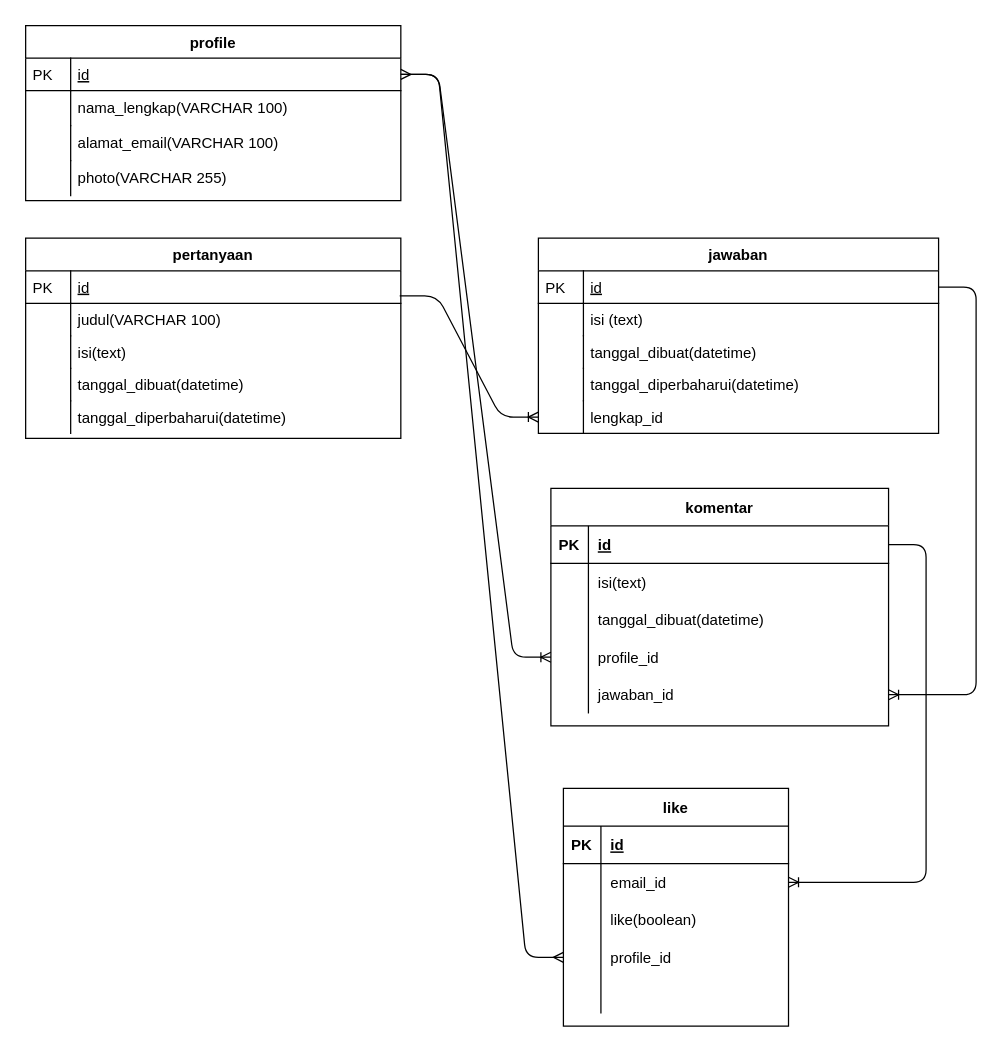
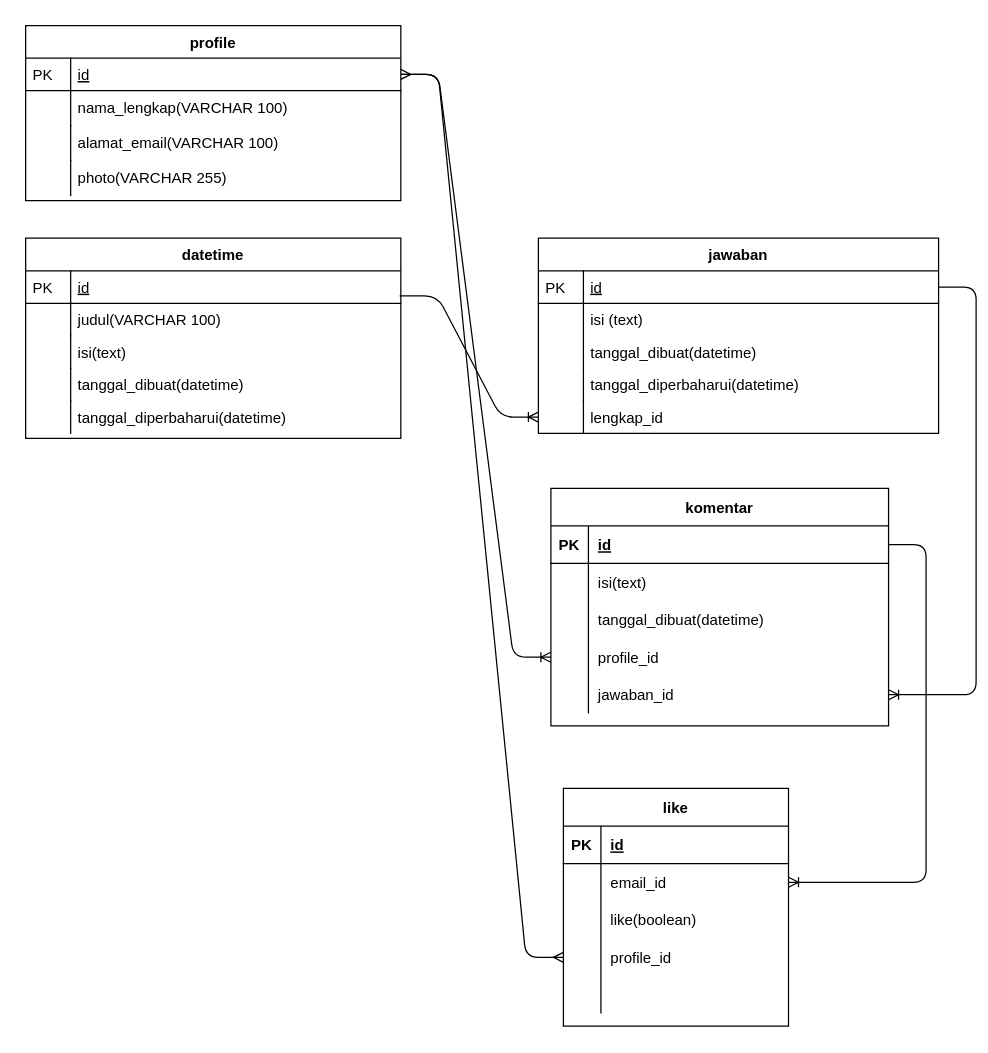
  <mxCell id="0" />
  <mxCell id="1" parent="0" />
  <mxCell id="2" value="profile" style="swimlane;fontStyle=1;childLayout=stackLayout;horizontal=1;startSize=26;horizontalStack=0;resizeParent=1;resizeLast=0;collapsible=1;marginBottom=0;rounded=0;shadow=0;strokeWidth=1;" parent="1" vertex="1"><mxGeometry x="20" y="20" width="300" height="140" as="geometry"><mxRectangle x="20" y="80" width="160" height="26" as="alternateBounds" /></mxGeometry></mxCell>
  <mxCell id="3" value="id" style="shape=partialRectangle;top=0;left=0;right=0;bottom=1;align=left;verticalAlign=top;fillColor=none;spacingLeft=40;spacingRight=4;overflow=hidden;rotatable=0;points=[[0,0.5],[1,0.5]];portConstraint=eastwest;dropTarget=0;rounded=0;shadow=0;strokeWidth=1;fontStyle=4" parent="2" vertex="1"><mxGeometry y="26" width="300" height="26" as="geometry" /></mxCell>
  <mxCell id="4" value="PK" style="shape=partialRectangle;top=0;left=0;bottom=0;fillColor=none;align=left;verticalAlign=top;spacingLeft=4;spacingRight=4;overflow=hidden;rotatable=0;points=[];portConstraint=eastwest;part=1;" parent="3" vertex="1" connectable="0"><mxGeometry width="36" height="26" as="geometry" /></mxCell>
  <mxCell id="5" value="nama_lengkap(VARCHAR 100)" style="shape=partialRectangle;top=0;left=0;right=0;bottom=0;align=left;verticalAlign=top;fillColor=none;spacingLeft=40;spacingRight=4;overflow=hidden;rotatable=0;points=[[0,0.5],[1,0.5]];portConstraint=eastwest;dropTarget=0;rounded=0;shadow=0;strokeWidth=1;" parent="2" vertex="1"><mxGeometry y="52" width="300" height="28" as="geometry" /></mxCell>
  <mxCell id="6" value="" style="shape=partialRectangle;top=0;left=0;bottom=0;fillColor=none;align=left;verticalAlign=top;spacingLeft=4;spacingRight=4;overflow=hidden;rotatable=0;points=[];portConstraint=eastwest;part=1;" parent="5" vertex="1" connectable="0"><mxGeometry width="36" height="28.0" as="geometry" /></mxCell>
  <mxCell id="7" value="alamat_email(VARCHAR 100)" style="shape=partialRectangle;top=0;left=0;right=0;bottom=0;align=left;verticalAlign=top;fillColor=none;spacingLeft=40;spacingRight=4;overflow=hidden;rotatable=0;points=[[0,0.5],[1,0.5]];portConstraint=eastwest;dropTarget=0;rounded=0;shadow=0;strokeWidth=1;" vertex="1" parent="2"><mxGeometry y="80" width="300" height="28" as="geometry" /></mxCell>
  <mxCell id="8" value="" style="shape=partialRectangle;top=0;left=0;bottom=0;fillColor=none;align=left;verticalAlign=top;spacingLeft=4;spacingRight=4;overflow=hidden;rotatable=0;points=[];portConstraint=eastwest;part=1;" vertex="1" connectable="0" parent="7"><mxGeometry width="36" height="28.0" as="geometry" /></mxCell>
  <mxCell id="9" value="photo(VARCHAR 255)" style="shape=partialRectangle;top=0;left=0;right=0;bottom=0;align=left;verticalAlign=top;fillColor=none;spacingLeft=40;spacingRight=4;overflow=hidden;rotatable=0;points=[[0,0.5],[1,0.5]];portConstraint=eastwest;dropTarget=0;rounded=0;shadow=0;strokeWidth=1;" vertex="1" parent="2"><mxGeometry y="108" width="300" height="28" as="geometry" /></mxCell>
  <mxCell id="10" value="" style="shape=partialRectangle;top=0;left=0;bottom=0;fillColor=none;align=left;verticalAlign=top;spacingLeft=4;spacingRight=4;overflow=hidden;rotatable=0;points=[];portConstraint=eastwest;part=1;" vertex="1" connectable="0" parent="9"><mxGeometry width="36" height="28.0" as="geometry" /></mxCell>
- <mxCell id="11" value="pertanyaan" style="swimlane;fontStyle=1;childLayout=stackLayout;horizontal=1;startSize=26;horizontalStack=0;resizeParent=1;resizeLast=0;collapsible=1;marginBottom=0;rounded=0;shadow=0;strokeWidth=1;" parent="1" vertex="1"><mxGeometry x="20" y="190" width="300" height="160" as="geometry"><mxRectangle x="260" y="80" width="160" height="26" as="alternateBounds" /></mxGeometry></mxCell>
+ <mxCell id="11" value="datetime" style="swimlane;fontStyle=1;childLayout=stackLayout;horizontal=1;startSize=26;horizontalStack=0;resizeParent=1;resizeLast=0;collapsible=1;marginBottom=0;rounded=0;shadow=0;strokeWidth=1;" parent="1" vertex="1"><mxGeometry x="20" y="190" width="300" height="160" as="geometry"><mxRectangle x="260" y="80" width="160" height="26" as="alternateBounds" /></mxGeometry></mxCell>
  <mxCell id="12" value="id" style="shape=partialRectangle;top=0;left=0;right=0;bottom=1;align=left;verticalAlign=top;fillColor=none;spacingLeft=40;spacingRight=4;overflow=hidden;rotatable=0;points=[[0,0.5],[1,0.5]];portConstraint=eastwest;dropTarget=0;rounded=0;shadow=0;strokeWidth=1;fontStyle=4" parent="11" vertex="1"><mxGeometry y="26" width="300" height="26" as="geometry" /></mxCell>
  <mxCell id="13" value="PK" style="shape=partialRectangle;top=0;left=0;bottom=0;fillColor=none;align=left;verticalAlign=top;spacingLeft=4;spacingRight=4;overflow=hidden;rotatable=0;points=[];portConstraint=eastwest;part=1;" parent="12" vertex="1" connectable="0"><mxGeometry width="36" height="26" as="geometry" /></mxCell>
  <mxCell id="14" value="judul(VARCHAR 100)" style="shape=partialRectangle;top=0;left=0;right=0;bottom=0;align=left;verticalAlign=top;fillColor=none;spacingLeft=40;spacingRight=4;overflow=hidden;rotatable=0;points=[[0,0.5],[1,0.5]];portConstraint=eastwest;dropTarget=0;rounded=0;shadow=0;strokeWidth=1;" parent="11" vertex="1"><mxGeometry y="52" width="300" height="26" as="geometry" /></mxCell>
  <mxCell id="15" value="" style="shape=partialRectangle;top=0;left=0;bottom=0;fillColor=none;align=left;verticalAlign=top;spacingLeft=4;spacingRight=4;overflow=hidden;rotatable=0;points=[];portConstraint=eastwest;part=1;" parent="14" vertex="1" connectable="0"><mxGeometry width="36" height="26" as="geometry" /></mxCell>
  <mxCell id="16" value="isi(text)" style="shape=partialRectangle;top=0;left=0;right=0;bottom=0;align=left;verticalAlign=top;fillColor=none;spacingLeft=40;spacingRight=4;overflow=hidden;rotatable=0;points=[[0,0.5],[1,0.5]];portConstraint=eastwest;dropTarget=0;rounded=0;shadow=0;strokeWidth=1;" parent="11" vertex="1"><mxGeometry y="78" width="300" height="26" as="geometry" /></mxCell>
  <mxCell id="17" value="" style="shape=partialRectangle;top=0;left=0;bottom=0;fillColor=none;align=left;verticalAlign=top;spacingLeft=4;spacingRight=4;overflow=hidden;rotatable=0;points=[];portConstraint=eastwest;part=1;" parent="16" vertex="1" connectable="0"><mxGeometry width="36" height="26" as="geometry" /></mxCell>
  <mxCell id="18" value="tanggal_dibuat(datetime)" style="shape=partialRectangle;top=0;left=0;right=0;bottom=0;align=left;verticalAlign=top;fillColor=none;spacingLeft=40;spacingRight=4;overflow=hidden;rotatable=0;points=[[0,0.5],[1,0.5]];portConstraint=eastwest;dropTarget=0;rounded=0;shadow=0;strokeWidth=1;" vertex="1" parent="11"><mxGeometry y="104" width="300" height="26" as="geometry" /></mxCell>
  <mxCell id="19" value="" style="shape=partialRectangle;top=0;left=0;bottom=0;fillColor=none;align=left;verticalAlign=top;spacingLeft=4;spacingRight=4;overflow=hidden;rotatable=0;points=[];portConstraint=eastwest;part=1;" vertex="1" connectable="0" parent="18"><mxGeometry width="36" height="26" as="geometry" /></mxCell>
  <mxCell id="20" value="tanggal_diperbaharui(datetime)" style="shape=partialRectangle;top=0;left=0;right=0;bottom=0;align=left;verticalAlign=top;fillColor=none;spacingLeft=40;spacingRight=4;overflow=hidden;rotatable=0;points=[[0,0.5],[1,0.5]];portConstraint=eastwest;dropTarget=0;rounded=0;shadow=0;strokeWidth=1;" vertex="1" parent="11"><mxGeometry y="130" width="300" height="26" as="geometry" /></mxCell>
  <mxCell id="21" value="" style="shape=partialRectangle;top=0;left=0;bottom=0;fillColor=none;align=left;verticalAlign=top;spacingLeft=4;spacingRight=4;overflow=hidden;rotatable=0;points=[];portConstraint=eastwest;part=1;" vertex="1" connectable="0" parent="20"><mxGeometry width="36" height="26" as="geometry" /></mxCell>
  <mxCell id="22" value="jawaban" style="swimlane;fontStyle=1;childLayout=stackLayout;horizontal=1;startSize=26;horizontalStack=0;resizeParent=1;resizeLast=0;collapsible=1;marginBottom=0;rounded=0;shadow=0;strokeWidth=1;" parent="1" vertex="1"><mxGeometry x="430" y="190" width="320" height="156" as="geometry"><mxRectangle x="260" y="270" width="160" height="26" as="alternateBounds" /></mxGeometry></mxCell>
  <mxCell id="23" value="id" style="shape=partialRectangle;top=0;left=0;right=0;bottom=1;align=left;verticalAlign=top;fillColor=none;spacingLeft=40;spacingRight=4;overflow=hidden;rotatable=0;points=[[0,0.5],[1,0.5]];portConstraint=eastwest;dropTarget=0;rounded=0;shadow=0;strokeWidth=1;fontStyle=4" parent="22" vertex="1"><mxGeometry y="26" width="320" height="26" as="geometry" /></mxCell>
  <mxCell id="24" value="PK" style="shape=partialRectangle;top=0;left=0;bottom=0;fillColor=none;align=left;verticalAlign=top;spacingLeft=4;spacingRight=4;overflow=hidden;rotatable=0;points=[];portConstraint=eastwest;part=1;" parent="23" vertex="1" connectable="0"><mxGeometry width="36" height="26" as="geometry" /></mxCell>
  <mxCell id="25" value="isi (text)" style="shape=partialRectangle;top=0;left=0;right=0;bottom=0;align=left;verticalAlign=top;fillColor=none;spacingLeft=40;spacingRight=4;overflow=hidden;rotatable=0;points=[[0,0.5],[1,0.5]];portConstraint=eastwest;dropTarget=0;rounded=0;shadow=0;strokeWidth=1;" parent="22" vertex="1"><mxGeometry y="52" width="320" height="26" as="geometry" /></mxCell>
  <mxCell id="26" value="" style="shape=partialRectangle;top=0;left=0;bottom=0;fillColor=none;align=left;verticalAlign=top;spacingLeft=4;spacingRight=4;overflow=hidden;rotatable=0;points=[];portConstraint=eastwest;part=1;" parent="25" vertex="1" connectable="0"><mxGeometry width="36" height="26" as="geometry" /></mxCell>
  <mxCell id="27" value="tanggal_dibuat(datetime)" style="shape=partialRectangle;top=0;left=0;right=0;bottom=0;align=left;verticalAlign=top;fillColor=none;spacingLeft=40;spacingRight=4;overflow=hidden;rotatable=0;points=[[0,0.5],[1,0.5]];portConstraint=eastwest;dropTarget=0;rounded=0;shadow=0;strokeWidth=1;" parent="22" vertex="1"><mxGeometry y="78" width="320" height="26" as="geometry" /></mxCell>
  <mxCell id="28" value="" style="shape=partialRectangle;top=0;left=0;bottom=0;fillColor=none;align=left;verticalAlign=top;spacingLeft=4;spacingRight=4;overflow=hidden;rotatable=0;points=[];portConstraint=eastwest;part=1;" parent="27" vertex="1" connectable="0"><mxGeometry width="36" height="26" as="geometry" /></mxCell>
  <mxCell id="29" value="tanggal_diperbaharui(datetime)" style="shape=partialRectangle;top=0;left=0;right=0;bottom=0;align=left;verticalAlign=top;fillColor=none;spacingLeft=40;spacingRight=4;overflow=hidden;rotatable=0;points=[[0,0.5],[1,0.5]];portConstraint=eastwest;dropTarget=0;rounded=0;shadow=0;strokeWidth=1;" vertex="1" parent="22"><mxGeometry y="104" width="320" height="26" as="geometry" /></mxCell>
  <mxCell id="30" value="" style="shape=partialRectangle;top=0;left=0;bottom=0;fillColor=none;align=left;verticalAlign=top;spacingLeft=4;spacingRight=4;overflow=hidden;rotatable=0;points=[];portConstraint=eastwest;part=1;" vertex="1" connectable="0" parent="29"><mxGeometry width="36" height="26" as="geometry" /></mxCell>
  <mxCell id="31" value="lengkap_id" style="shape=partialRectangle;top=0;left=0;right=0;bottom=0;align=left;verticalAlign=top;fillColor=none;spacingLeft=40;spacingRight=4;overflow=hidden;rotatable=0;points=[[0,0.5],[1,0.5]];portConstraint=eastwest;dropTarget=0;rounded=0;shadow=0;strokeWidth=1;" vertex="1" parent="22"><mxGeometry y="130" width="320" height="26" as="geometry" /></mxCell>
  <mxCell id="32" value="" style="shape=partialRectangle;top=0;left=0;bottom=0;fillColor=none;align=left;verticalAlign=top;spacingLeft=4;spacingRight=4;overflow=hidden;rotatable=0;points=[];portConstraint=eastwest;part=1;" vertex="1" connectable="0" parent="31"><mxGeometry width="36" height="26" as="geometry" /></mxCell>
  <mxCell id="33" value="" style="edgeStyle=entityRelationEdgeStyle;fontSize=12;html=1;endArrow=ERoneToMany;exitX=0.997;exitY=0.769;exitDx=0;exitDy=0;exitPerimeter=0;" edge="1" parent="1" source="12" target="31"><mxGeometry width="100" height="100" relative="1" as="geometry"><mxPoint x="310" y="390" as="sourcePoint" /><mxPoint x="410" y="290" as="targetPoint" /></mxGeometry></mxCell>
  <mxCell id="34" value="komentar" style="shape=table;startSize=30;container=1;collapsible=1;childLayout=tableLayout;fixedRows=1;rowLines=0;fontStyle=1;align=center;resizeLast=1;" vertex="1" parent="1"><mxGeometry x="440" y="390" width="270" height="190" as="geometry" /></mxCell>
  <mxCell id="35" value="" style="shape=partialRectangle;collapsible=0;dropTarget=0;pointerEvents=0;fillColor=none;top=0;left=0;bottom=1;right=0;points=[[0,0.5],[1,0.5]];portConstraint=eastwest;" vertex="1" parent="34"><mxGeometry y="30" width="270" height="30" as="geometry" /></mxCell>
  <mxCell id="36" value="PK" style="shape=partialRectangle;connectable=0;fillColor=none;top=0;left=0;bottom=0;right=0;fontStyle=1;overflow=hidden;" vertex="1" parent="35"><mxGeometry width="30" height="30" as="geometry" /></mxCell>
  <mxCell id="37" value="id" style="shape=partialRectangle;connectable=0;fillColor=none;top=0;left=0;bottom=0;right=0;align=left;spacingLeft=6;fontStyle=5;overflow=hidden;" vertex="1" parent="35"><mxGeometry x="30" width="240" height="30" as="geometry" /></mxCell>
  <mxCell id="38" value="" style="shape=partialRectangle;collapsible=0;dropTarget=0;pointerEvents=0;fillColor=none;top=0;left=0;bottom=0;right=0;points=[[0,0.5],[1,0.5]];portConstraint=eastwest;" vertex="1" parent="34"><mxGeometry y="60" width="270" height="30" as="geometry" /></mxCell>
  <mxCell id="39" value="" style="shape=partialRectangle;connectable=0;fillColor=none;top=0;left=0;bottom=0;right=0;editable=1;overflow=hidden;" vertex="1" parent="38"><mxGeometry width="30" height="30" as="geometry" /></mxCell>
  <mxCell id="40" value="isi(text)" style="shape=partialRectangle;connectable=0;fillColor=none;top=0;left=0;bottom=0;right=0;align=left;spacingLeft=6;overflow=hidden;" vertex="1" parent="38"><mxGeometry x="30" width="240" height="30" as="geometry" /></mxCell>
  <mxCell id="41" value="" style="shape=partialRectangle;collapsible=0;dropTarget=0;pointerEvents=0;fillColor=none;top=0;left=0;bottom=0;right=0;points=[[0,0.5],[1,0.5]];portConstraint=eastwest;" vertex="1" parent="34"><mxGeometry y="90" width="270" height="30" as="geometry" /></mxCell>
  <mxCell id="42" value="" style="shape=partialRectangle;connectable=0;fillColor=none;top=0;left=0;bottom=0;right=0;editable=1;overflow=hidden;" vertex="1" parent="41"><mxGeometry width="30" height="30" as="geometry" /></mxCell>
  <mxCell id="43" value="tanggal_dibuat(datetime)" style="shape=partialRectangle;connectable=0;fillColor=none;top=0;left=0;bottom=0;right=0;align=left;spacingLeft=6;overflow=hidden;" vertex="1" parent="41"><mxGeometry x="30" width="240" height="30" as="geometry" /></mxCell>
  <mxCell id="44" value="" style="shape=partialRectangle;collapsible=0;dropTarget=0;pointerEvents=0;fillColor=none;top=0;left=0;bottom=0;right=0;points=[[0,0.5],[1,0.5]];portConstraint=eastwest;" vertex="1" parent="34"><mxGeometry y="120" width="270" height="30" as="geometry" /></mxCell>
  <mxCell id="45" value="" style="shape=partialRectangle;connectable=0;fillColor=none;top=0;left=0;bottom=0;right=0;editable=1;overflow=hidden;" vertex="1" parent="44"><mxGeometry width="30" height="30" as="geometry" /></mxCell>
  <mxCell id="46" value="profile_id" style="shape=partialRectangle;connectable=0;fillColor=none;top=0;left=0;bottom=0;right=0;align=left;spacingLeft=6;overflow=hidden;" vertex="1" parent="44"><mxGeometry x="30" width="240" height="30" as="geometry" /></mxCell>
  <mxCell id="47" value="" style="shape=partialRectangle;collapsible=0;dropTarget=0;pointerEvents=0;fillColor=none;top=0;left=0;bottom=0;right=0;points=[[0,0.5],[1,0.5]];portConstraint=eastwest;" vertex="1" parent="34"><mxGeometry y="150" width="270" height="30" as="geometry" /></mxCell>
  <mxCell id="48" value="" style="shape=partialRectangle;connectable=0;fillColor=none;top=0;left=0;bottom=0;right=0;editable=1;overflow=hidden;" vertex="1" parent="47"><mxGeometry width="30" height="30" as="geometry" /></mxCell>
  <mxCell id="49" value="jawaban_id" style="shape=partialRectangle;connectable=0;fillColor=none;top=0;left=0;bottom=0;right=0;align=left;spacingLeft=6;overflow=hidden;" vertex="1" parent="47"><mxGeometry x="30" width="240" height="30" as="geometry" /></mxCell>
  <mxCell id="50" value="" style="edgeStyle=entityRelationEdgeStyle;fontSize=12;html=1;endArrow=ERoneToMany;" edge="1" parent="1" source="23" target="47"><mxGeometry width="100" height="100" relative="1" as="geometry"><mxPoint x="329.1" y="245.994" as="sourcePoint" /><mxPoint x="440" y="343" as="targetPoint" /></mxGeometry></mxCell>
  <mxCell id="51" value="" style="edgeStyle=entityRelationEdgeStyle;fontSize=12;html=1;endArrow=ERoneToMany;" edge="1" parent="1" source="3" target="44"><mxGeometry width="100" height="100" relative="1" as="geometry"><mxPoint x="329.1" y="245.994" as="sourcePoint" /><mxPoint x="440" y="343" as="targetPoint" /></mxGeometry></mxCell>
  <mxCell id="52" value="like" style="shape=table;startSize=30;container=1;collapsible=1;childLayout=tableLayout;fixedRows=1;rowLines=0;fontStyle=1;align=center;resizeLast=1;" vertex="1" parent="1"><mxGeometry x="450" y="630" width="180" height="190" as="geometry" /></mxCell>
  <mxCell id="53" value="" style="shape=partialRectangle;collapsible=0;dropTarget=0;pointerEvents=0;fillColor=none;top=0;left=0;bottom=1;right=0;points=[[0,0.5],[1,0.5]];portConstraint=eastwest;" vertex="1" parent="52"><mxGeometry y="30" width="180" height="30" as="geometry" /></mxCell>
  <mxCell id="54" value="PK" style="shape=partialRectangle;connectable=0;fillColor=none;top=0;left=0;bottom=0;right=0;fontStyle=1;overflow=hidden;" vertex="1" parent="53"><mxGeometry width="30" height="30" as="geometry" /></mxCell>
  <mxCell id="55" value="id" style="shape=partialRectangle;connectable=0;fillColor=none;top=0;left=0;bottom=0;right=0;align=left;spacingLeft=6;fontStyle=5;overflow=hidden;" vertex="1" parent="53"><mxGeometry x="30" width="150" height="30" as="geometry" /></mxCell>
  <mxCell id="56" value="" style="shape=partialRectangle;collapsible=0;dropTarget=0;pointerEvents=0;fillColor=none;top=0;left=0;bottom=0;right=0;points=[[0,0.5],[1,0.5]];portConstraint=eastwest;" vertex="1" parent="52"><mxGeometry y="60" width="180" height="30" as="geometry" /></mxCell>
  <mxCell id="57" value="" style="shape=partialRectangle;connectable=0;fillColor=none;top=0;left=0;bottom=0;right=0;editable=1;overflow=hidden;" vertex="1" parent="56"><mxGeometry width="30" height="30" as="geometry" /></mxCell>
  <mxCell id="58" value="email_id" style="shape=partialRectangle;connectable=0;fillColor=none;top=0;left=0;bottom=0;right=0;align=left;spacingLeft=6;overflow=hidden;" vertex="1" parent="56"><mxGeometry x="30" width="150" height="30" as="geometry" /></mxCell>
  <mxCell id="59" value="" style="shape=partialRectangle;collapsible=0;dropTarget=0;pointerEvents=0;fillColor=none;top=0;left=0;bottom=0;right=0;points=[[0,0.5],[1,0.5]];portConstraint=eastwest;" vertex="1" parent="52"><mxGeometry y="90" width="180" height="30" as="geometry" /></mxCell>
  <mxCell id="60" value="" style="shape=partialRectangle;connectable=0;fillColor=none;top=0;left=0;bottom=0;right=0;editable=1;overflow=hidden;" vertex="1" parent="59"><mxGeometry width="30" height="30" as="geometry" /></mxCell>
  <mxCell id="61" value="like(boolean)" style="shape=partialRectangle;connectable=0;fillColor=none;top=0;left=0;bottom=0;right=0;align=left;spacingLeft=6;overflow=hidden;" vertex="1" parent="59"><mxGeometry x="30" width="150" height="30" as="geometry" /></mxCell>
  <mxCell id="62" value="" style="shape=partialRectangle;collapsible=0;dropTarget=0;pointerEvents=0;fillColor=none;top=0;left=0;bottom=0;right=0;points=[[0,0.5],[1,0.5]];portConstraint=eastwest;" vertex="1" parent="52"><mxGeometry y="120" width="180" height="30" as="geometry" /></mxCell>
  <mxCell id="63" value="" style="shape=partialRectangle;connectable=0;fillColor=none;top=0;left=0;bottom=0;right=0;editable=1;overflow=hidden;" vertex="1" parent="62"><mxGeometry width="30" height="30" as="geometry" /></mxCell>
  <mxCell id="64" value="profile_id" style="shape=partialRectangle;connectable=0;fillColor=none;top=0;left=0;bottom=0;right=0;align=left;spacingLeft=6;overflow=hidden;" vertex="1" parent="62"><mxGeometry x="30" width="150" height="30" as="geometry" /></mxCell>
  <mxCell id="65" value="" style="shape=partialRectangle;collapsible=0;dropTarget=0;pointerEvents=0;fillColor=none;top=0;left=0;bottom=0;right=0;points=[[0,0.5],[1,0.5]];portConstraint=eastwest;" vertex="1" parent="52"><mxGeometry y="150" width="180" height="30" as="geometry" /></mxCell>
  <mxCell id="66" value="" style="shape=partialRectangle;connectable=0;fillColor=none;top=0;left=0;bottom=0;right=0;editable=1;overflow=hidden;" vertex="1" parent="65"><mxGeometry width="30" height="30" as="geometry" /></mxCell>
  <mxCell id="67" value="" style="shape=partialRectangle;connectable=0;fillColor=none;top=0;left=0;bottom=0;right=0;align=left;spacingLeft=6;overflow=hidden;" vertex="1" parent="65"><mxGeometry x="30" width="150" height="30" as="geometry" /></mxCell>
  <mxCell id="68" value="" style="edgeStyle=entityRelationEdgeStyle;fontSize=12;html=1;endArrow=ERoneToMany;" edge="1" parent="1" source="35" target="56"><mxGeometry width="100" height="100" relative="1" as="geometry"><mxPoint x="180" y="440" as="sourcePoint" /><mxPoint x="300" y="906" as="targetPoint" /></mxGeometry></mxCell>
  <mxCell id="69" value="" style="edgeStyle=entityRelationEdgeStyle;fontSize=12;html=1;endArrow=ERmany;startArrow=ERmany;" edge="1" parent="1" source="62" target="3"><mxGeometry width="100" height="100" relative="1" as="geometry"><mxPoint x="280" y="750" as="sourcePoint" /><mxPoint x="0" y="330" as="targetPoint" /></mxGeometry></mxCell>
